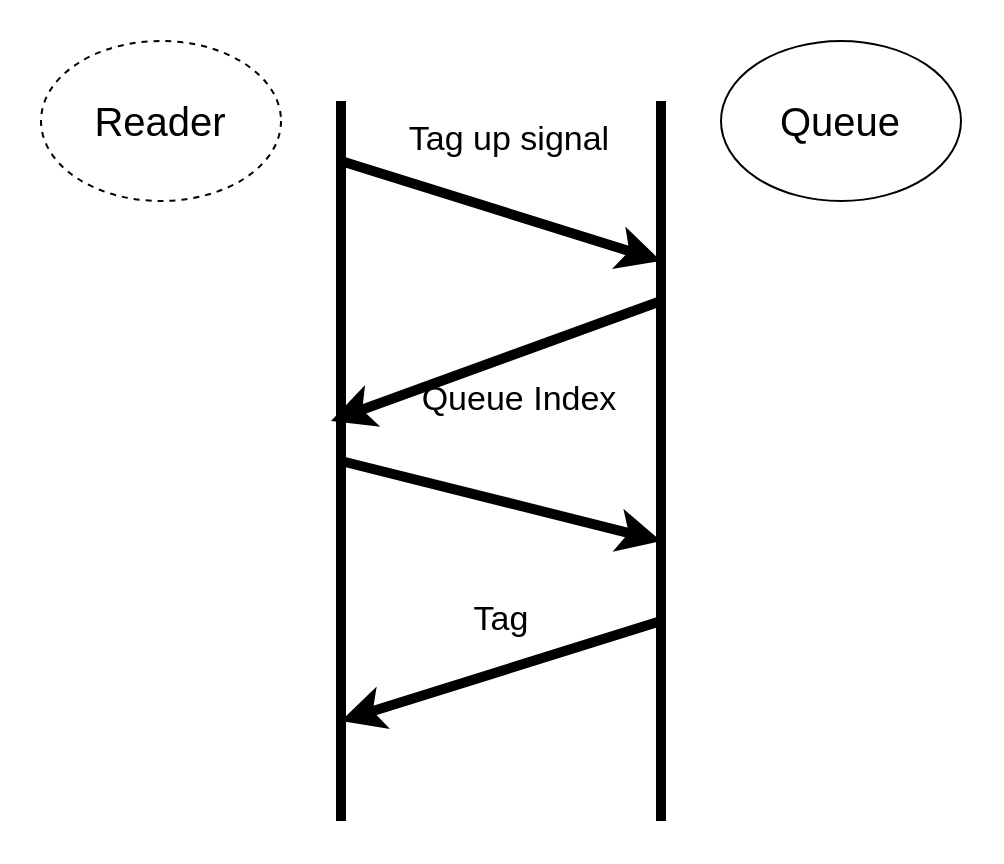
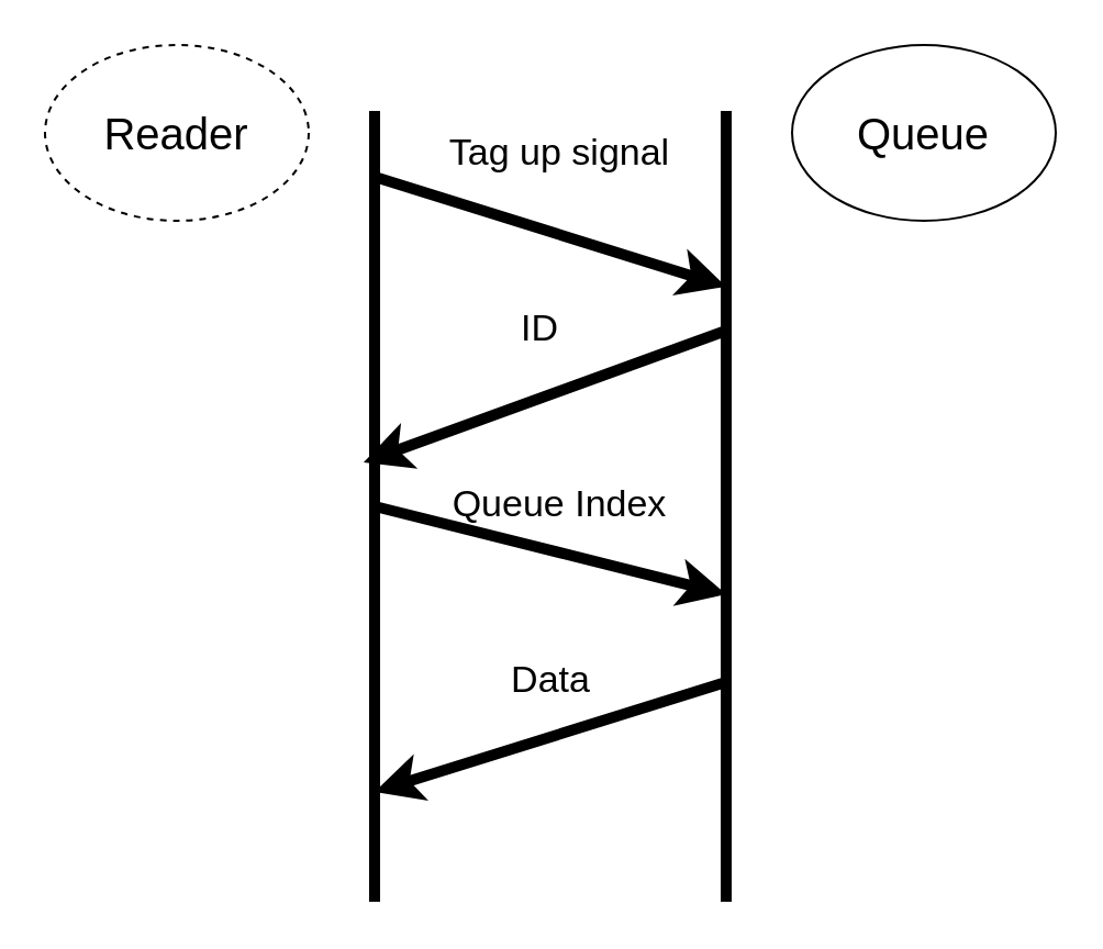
  <mxCell id="0" />
  <mxCell id="1" parent="0" />
  <mxCell id="2" value="" style="endArrow=none;html=1;endSize=19;strokeWidth=5;" edge="1" parent="1"><mxGeometry width="50" height="50" relative="1" as="geometry"><mxPoint x="170" y="410" as="sourcePoint" /><mxPoint x="170" y="50" as="targetPoint" /></mxGeometry></mxCell>
  <mxCell id="3" value="" style="endArrow=none;html=1;endSize=19;strokeWidth=5;" edge="1" parent="1"><mxGeometry width="50" height="50" relative="1" as="geometry"><mxPoint x="330" y="410" as="sourcePoint" /><mxPoint x="330" y="50" as="targetPoint" /></mxGeometry></mxCell>
  <mxCell id="4" value="&lt;font style=&quot;font-size: 20px&quot;&gt;Reader&lt;/font&gt;" style="ellipse;whiteSpace=wrap;html=1;dashed=1;" vertex="1" parent="1"><mxGeometry x="20" y="20" width="120" height="80" as="geometry" /></mxCell>
  <mxCell id="5" value="&lt;span style=&quot;font-size: 20px&quot;&gt;Queue&lt;/span&gt;" style="ellipse;whiteSpace=wrap;html=1;" vertex="1" parent="1"><mxGeometry x="360" y="20" width="120" height="80" as="geometry" /></mxCell>
  <mxCell id="6" value="" style="endArrow=classic;html=1;strokeWidth=5;" edge="1" parent="1"><mxGeometry width="50" height="50" relative="1" as="geometry"><mxPoint x="170" y="80" as="sourcePoint" /><mxPoint x="330" y="130" as="targetPoint" /></mxGeometry></mxCell>
  <mxCell id="7" value="&lt;font style=&quot;font-size: 17px&quot;&gt;Tag up signal&lt;/font&gt;" style="text;html=1;align=center;verticalAlign=middle;resizable=0;points=[];autosize=1;" vertex="1" parent="1"><mxGeometry x="188.5" y="60" width="130" height="20" as="geometry" /></mxCell>
  <mxCell id="8" value="" style="endArrow=classic;html=1;strokeWidth=5;" edge="1" parent="1"><mxGeometry width="50" height="50" relative="1" as="geometry"><mxPoint x="330" y="150" as="sourcePoint" /><mxPoint x="165" y="210" as="targetPoint" /></mxGeometry></mxCell>
+ <mxCell id="9" value="&lt;font style=&quot;font-size: 17px&quot;&gt;ID&lt;/font&gt;" style="text;html=1;align=center;verticalAlign=middle;resizable=0;points=[];autosize=1;" vertex="1" parent="1"><mxGeometry x="230" y="140" width="30" height="20" as="geometry" /></mxCell>
  <mxCell id="10" value="" style="endArrow=classic;html=1;strokeWidth=5;" edge="1" parent="1"><mxGeometry width="50" height="50" relative="1" as="geometry"><mxPoint x="170" y="230" as="sourcePoint" /><mxPoint x="330" y="270" as="targetPoint" /></mxGeometry></mxCell>
- <mxCell id="11" value="&lt;font style=&quot;font-size: 17px&quot;&gt;Queue Index&lt;/font&gt;" style="text;html=1;align=center;verticalAlign=middle;resizable=0;points=[];autosize=1;" vertex="1" parent="1"><mxGeometry x="203.5" y="190" width="110" height="20" as="geometry" /></mxCell>
+ <mxCell id="11" value="&lt;font style=&quot;font-size: 17px&quot;&gt;Queue Index&lt;/font&gt;" style="text;html=1;align=center;verticalAlign=middle;resizable=0;points=[];autosize=1;" vertex="1" parent="1"><mxGeometry x="198.5" y="220" width="110" height="20" as="geometry" /></mxCell>
  <mxCell id="12" value="" style="endArrow=classic;html=1;strokeWidth=5;" edge="1" parent="1"><mxGeometry width="50" height="50" relative="1" as="geometry"><mxPoint x="330" y="310" as="sourcePoint" /><mxPoint x="170" y="360" as="targetPoint" /></mxGeometry></mxCell>
- <mxCell id="13" value="&lt;font style=&quot;font-size: 17px&quot;&gt;Tag&lt;/font&gt;" style="text;html=1;align=center;verticalAlign=middle;resizable=0;points=[];autosize=1;" vertex="1" parent="1"><mxGeometry x="225" y="300" width="50" height="20" as="geometry" /></mxCell>
+ <mxCell id="13" value="&lt;font style=&quot;font-size: 17px&quot;&gt;Data&lt;/font&gt;" style="text;html=1;align=center;verticalAlign=middle;resizable=0;points=[];autosize=1;" vertex="1" parent="1"><mxGeometry x="225" y="300" width="50" height="20" as="geometry" /></mxCell>
